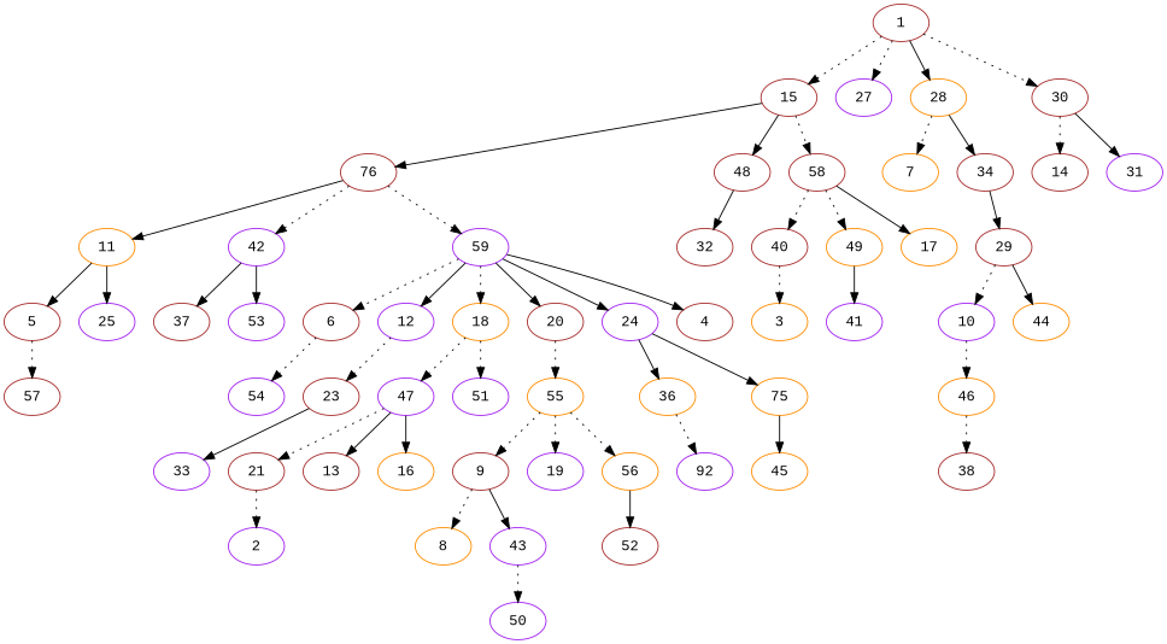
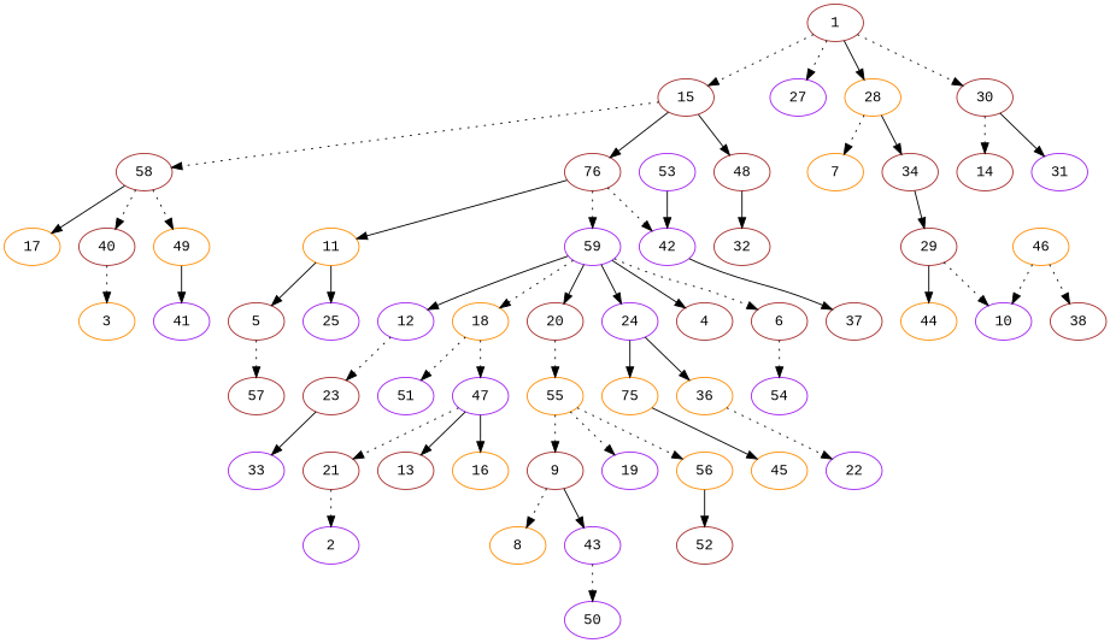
  strict digraph {
    fontname="Liberation Mono"
    node [color=brown fontname="Liberation Mono"]
    edge [fontname="Liberation Mono" style=dotted]
    1
    15
    27 [color=purple]
    28 [color=darkorange]
    30
    n6 [label=76]
    48
    58
    7 [color=darkorange]
    34
    14
    31 [color=purple]
    5
    57
    54 [color=purple]
    6
    8 [color=darkorange]
    9
    43 [color=purple]
    50 [color=purple]
    10 [color=purple]
    46 [color=darkorange]
    38
    11 [color=darkorange]
    25 [color=purple]
    12 [color=purple]
    23
    33 [color=purple]
    42 [color=purple]
    59 [color=purple]
    32
    40
    49 [color=darkorange]
    17 [color=darkorange]
    18 [color=darkorange]
    47 [color=purple]
    51 [color=purple]
    21
    13
    16 [color=darkorange]
    55 [color=darkorange]
    20
    36 [color=darkorange]
-   22 [color=purple label=92]
+   22 [color=purple]
    19 [color=purple]
    56 [color=darkorange]
    2 [color=purple]
    24 [color=purple]
    n49 [color=darkorange label=75]
    45 [color=darkorange]
    37
    53 [color=purple]
    4
    29
    44 [color=darkorange]
    3 [color=darkorange]
    41 [color=purple]
    52
    1 -> 15
    1 -> 27
    1 -> 28 [style=solid]
    1 -> 30
    15 -> n6 [style=solid]
    15 -> 48 [style=solid]
    15 -> 58
    28 -> 7
    28 -> 34 [style=solid]
    30 -> 14
    30 -> 31 [style=solid]
    n6 -> 11 [style=solid]
    n6 -> 42
    n6 -> 59
    48 -> 32 [style=solid]
    58 -> 40
    58 -> 49
    58 -> 17 [style=solid]
    34 -> 29 [style=solid]
    5 -> 57
    6 -> 54
    9 -> 8
    9 -> 43 [style=solid]
    43 -> 50
-   10 -> 46
+   46 -> 10
    46 -> 38
    11 -> 5 [style=solid]
    11 -> 25 [style=solid]
    12 -> 23
    23 -> 33 [style=solid]
    42 -> 37 [style=solid]
-   42 -> 53 [style=solid]
+   53 -> 42 [style=solid]
    59 -> 6
    59 -> 12 [style=solid]
    59 -> 18
    59 -> 20 [style=solid]
    59 -> 24 [style=solid]
    59 -> 4 [style=solid]
    40 -> 3
    49 -> 41 [style=solid]
    18 -> 47
    18 -> 51
    47 -> 21
    47 -> 13 [style=solid]
    47 -> 16 [style=solid]
    21 -> 2
    55 -> 9
    55 -> 19
    55 -> 56
    20 -> 55
    36 -> 22
    56 -> 52 [style=solid]
    24 -> 36 [style=solid]
    24 -> n49 [style=solid]
    n49 -> 45 [style=solid]
    29 -> 10
    29 -> 44 [style=solid]
  }
